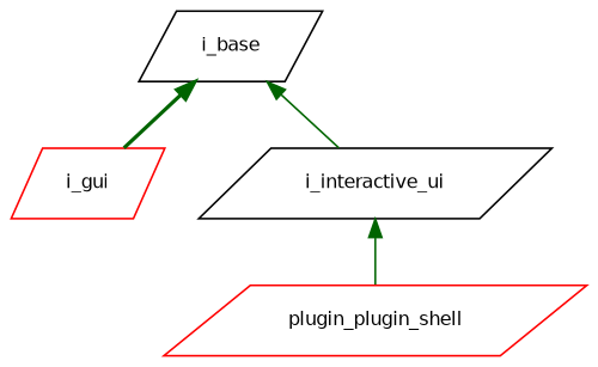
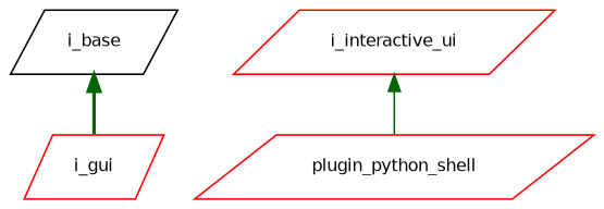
  digraph {
    rankdir=TB
    node [color=black fillcolor=white fontname=Helvetica fontsize=10 shape=parallelogram style=filled]
    edge [color=darkgreen dir=back fontname=Helvetica fontsize=10 labelfontname=Helvetica labelfontsize=10 style=solid]
    n1 [height=0.2 label=i_base width=0.4]
    n2 [color=red height=0.2 label=i_gui width=0.4]
-   n3 [height=0.2 label=i_interactive_ui width=0.4]
-   n4 [color=red height=0.2 label=plugin_plugin_shell width=0.4]
+   n3 [color=red height=0.2 label=i_interactive_ui width=0.4]
+   n4 [color=red height=0.2 label=plugin_python_shell width=0.4]
    n1 -> n2 [style=bold]
-   n1 -> n3
    n3 -> n4
  }
